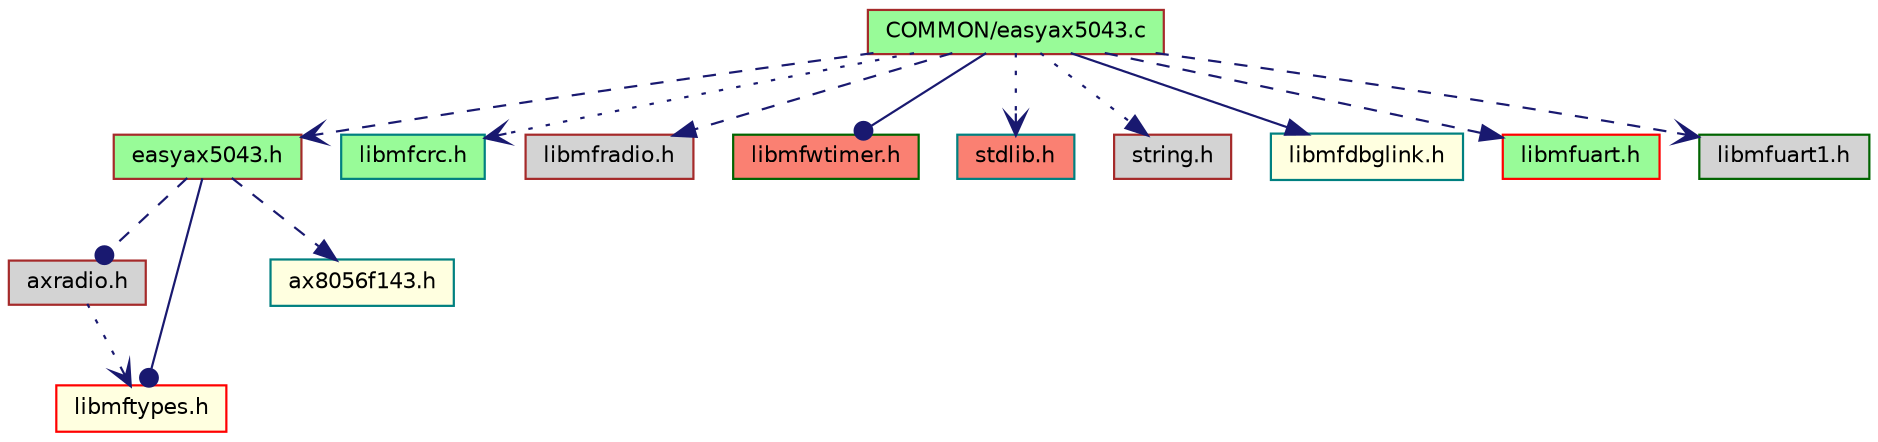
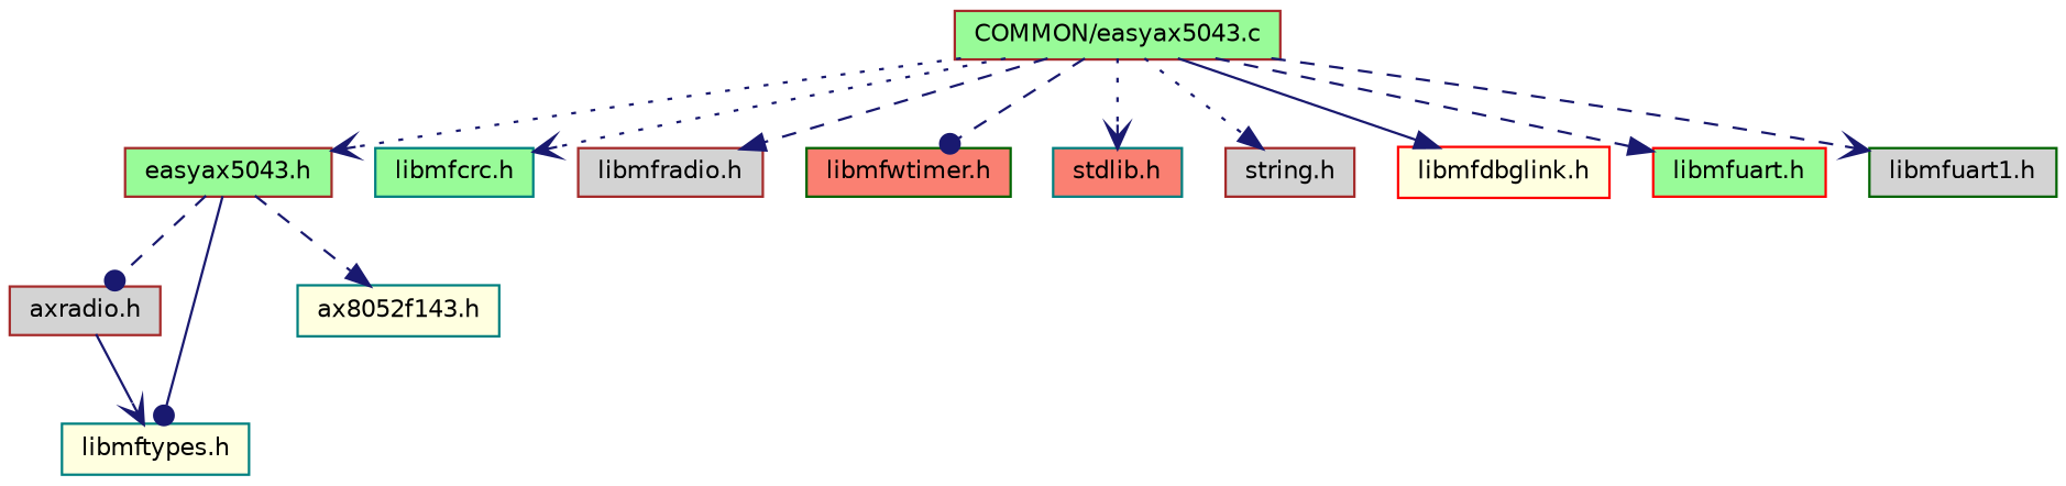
  digraph {
    node [color=brown fillcolor=palegreen fontname=Helvetica fontsize=10 shape=record style=filled]
    edge [arrowhead=vee color=midnightblue fontname=Helvetica fontsize=10 labelfontname=Helvetica labelfontsize=10 style=dashed]
    n1 [fontcolor=black height=0.2 label="COMMON/easyax5043.c" width=0.4]
    n2 [height=0.2 label="easyax5043.h" width=0.4]
    n3 [color=teal height=0.2 label="libmfcrc.h" width=0.4]
    n4 [fillcolor=lightgrey height=0.2 label="libmfradio.h" width=0.4]
    n5 [color=darkgreen fillcolor=salmon height=0.2 label="libmfwtimer.h" width=0.4]
    n6 [color=teal fillcolor=salmon height=0.2 label="stdlib.h" width=0.4]
    n7 [fillcolor=lightgrey height=0.2 label="string.h" width=0.4]
-   n8 [color=teal fillcolor=lightyellow height=0.2 label="libmfdbglink.h" width=0.4]
+   n8 [color=red fillcolor=lightyellow height=0.2 label="libmfdbglink.h" width=0.4]
    n9 [color=red height=0.2 label="libmfuart.h" width=0.4]
    n10 [color=darkgreen fillcolor=lightgrey height=0.2 label="libmfuart1.h" width=0.4]
    n11 [fillcolor=lightgrey height=0.2 label="axradio.h" width=0.4]
-   n12 [color=red fillcolor=lightyellow height=0.2 label="libmftypes.h" width=0.4]
-   n13 [color=teal fillcolor=lightyellow height=0.2 label="ax8056f143.h" width=0.4]
-   n1 -> n2
+   n12 [color=teal fillcolor=lightyellow height=0.2 label="libmftypes.h" width=0.4]
+   n13 [color=teal fillcolor=lightyellow height=0.2 label="ax8052f143.h" width=0.4]
+   n1 -> n2 [style=dotted]
    n1 -> n3 [style=dotted]
    n1 -> n4 [arrowhead=normal]
-   n1 -> n5 [arrowhead=dot style=solid]
+   n1 -> n5 [arrowhead=dot]
    n1 -> n6 [style=dotted]
    n1 -> n7 [arrowhead=normal style=dotted]
    n1 -> n8 [arrowhead=normal style=solid]
    n1 -> n9 [arrowhead=normal]
    n1 -> n10
    n2 -> n11 [arrowhead=dot]
    n2 -> n12 [arrowhead=dot style=solid]
    n2 -> n13 [arrowhead=normal]
-   n11 -> n12 [style=dotted]
+   n11 -> n12 [style=solid]
  }
